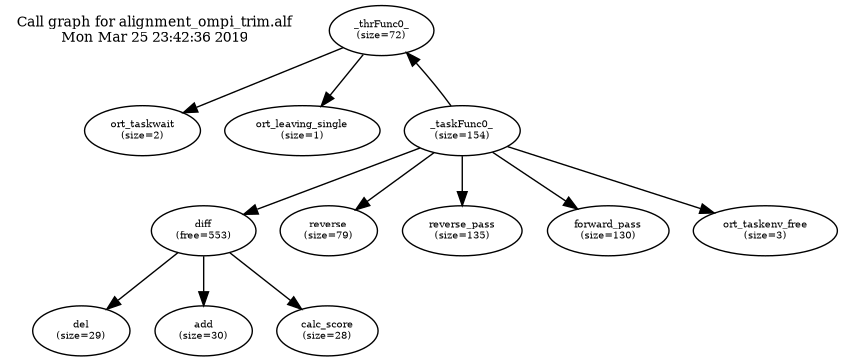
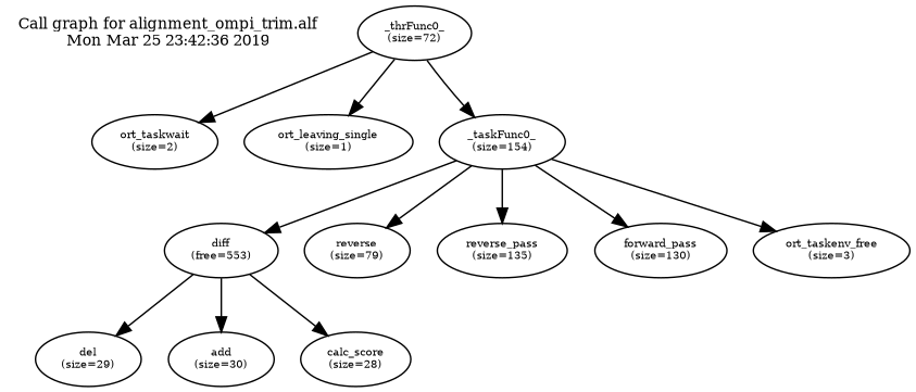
  digraph {
    rankdir=TB
    node [fontsize=7]
    "Call graph for alignment_ompi_trim.alf\nMon Mar 25 23:42:36 2019" [fontsize=10 shape=plaintext]
    n2 [label="_thrFunc0_\n(size=72)"]
    n3 [label="ort_taskwait\n(size=2)"]
    n4 [label="ort_leaving_single\n(size=1)"]
    n5 [label="_taskFunc0_\n(size=154)"]
    n6 [label="diff\n(free=553)"]
    n7 [label="reverse\n(size=79)"]
    n8 [label="reverse_pass\n(size=135)"]
    n9 [label="forward_pass\n(size=130)"]
    n10 [label="ort_taskenv_free\n(size=3)"]
    n11 [label="del\n(size=29)"]
    n12 [label="add\n(size=30)"]
    n13 [label="calc_score\n(size=28)"]
    subgraph sub_1 {
      "Call graph for alignment_ompi_trim.alf\nMon Mar 25 23:42:36 2019"
    }
    n2 -> n3
    n2 -> n4
-   n5 -> n2
+   n2 -> n5
    n5 -> n6
    n5 -> n7
    n5 -> n8
    n5 -> n9
    n5 -> n10
    n6 -> n11
    n6 -> n12
    n6 -> n13
  }
